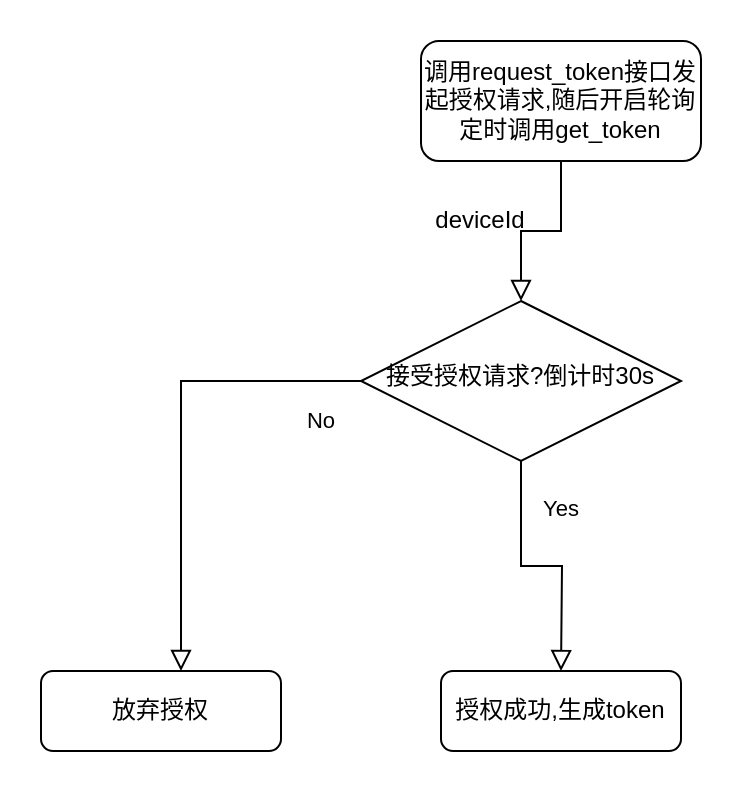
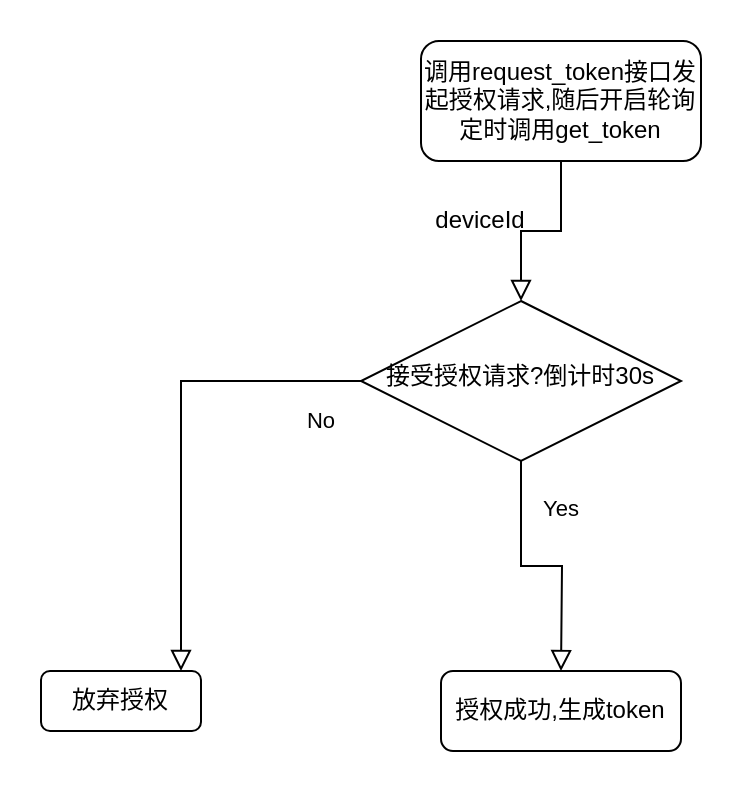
  <mxCell id="0" />
  <mxCell id="1" parent="0" />
  <mxCell id="2" value="接受授权请求?倒计时30s" style="rhombus;whiteSpace=wrap;html=1;shadow=0;fontFamily=Helvetica;fontSize=12;align=center;strokeWidth=1;spacing=6;spacingTop=-4;" vertex="1" parent="1"><mxGeometry x="180" y="150" width="160" height="80" as="geometry" /></mxCell>
  <mxCell id="3" value="No" style="edgeStyle=orthogonalEdgeStyle;rounded=0;html=1;jettySize=auto;orthogonalLoop=1;fontSize=11;endArrow=block;endFill=0;endSize=8;strokeWidth=1;shadow=0;labelBackgroundColor=none;exitX=0;exitY=0.5;exitDx=0;exitDy=0;" edge="1" parent="1" source="2" target="5"><mxGeometry x="-0.833" y="20" relative="1" as="geometry"><mxPoint as="offset" /><mxPoint x="300" y="590" as="sourcePoint" /><mxPoint x="210" y="790" as="targetPoint" /><Array as="points"><mxPoint x="90" y="190" /></Array></mxGeometry></mxCell>
  <mxCell id="4" value="Yes" style="edgeStyle=orthogonalEdgeStyle;rounded=0;html=1;jettySize=auto;orthogonalLoop=1;fontSize=11;endArrow=block;endFill=0;endSize=8;strokeWidth=1;shadow=0;labelBackgroundColor=none;exitX=0.5;exitY=1;exitDx=0;exitDy=0;" edge="1" parent="1" source="2"><mxGeometry x="-0.615" y="20" relative="1" as="geometry"><mxPoint as="offset" /><mxPoint x="290" y="500" as="sourcePoint" /><mxPoint x="280" y="335" as="targetPoint" /><Array as="points" /></mxGeometry></mxCell>
- <mxCell id="5" value="放弃授权" style="rounded=1;whiteSpace=wrap;html=1;fontSize=12;glass=0;strokeWidth=1;shadow=0;" vertex="1" parent="1"><mxGeometry x="20" y="335" width="120" height="40" as="geometry" /></mxCell>
+ <mxCell id="5" value="放弃授权" style="rounded=1;whiteSpace=wrap;html=1;fontSize=12;glass=0;strokeWidth=1;shadow=0;" vertex="1" parent="1"><mxGeometry x="20" y="335" width="80" height="30" as="geometry" /></mxCell>
  <mxCell id="6" value="" style="edgeStyle=orthogonalEdgeStyle;rounded=0;orthogonalLoop=1;jettySize=auto;html=1;endArrow=block;endFill=0;endSize=8;" edge="1" parent="1" source="7" target="2"><mxGeometry relative="1" as="geometry" /></mxCell>
  <mxCell id="7" value="调用request_token接口发起授权请求,随后开启轮询定时调用get_token" style="rounded=1;whiteSpace=wrap;html=1;fontSize=12;glass=0;strokeWidth=1;shadow=0;" vertex="1" parent="1"><mxGeometry x="210" y="20" width="140" height="60" as="geometry" /></mxCell>
  <mxCell id="8" value="deviceId" style="text;html=1;strokeColor=none;fillColor=none;align=center;verticalAlign=middle;whiteSpace=wrap;rounded=0;" vertex="1" parent="1"><mxGeometry x="210" y="95" width="60" height="30" as="geometry" /></mxCell>
  <mxCell id="9" value="授权成功,生成token" style="rounded=1;whiteSpace=wrap;html=1;fontSize=12;glass=0;strokeWidth=1;shadow=0;" vertex="1" parent="1"><mxGeometry x="220" y="335" width="120" height="40" as="geometry" /></mxCell>
